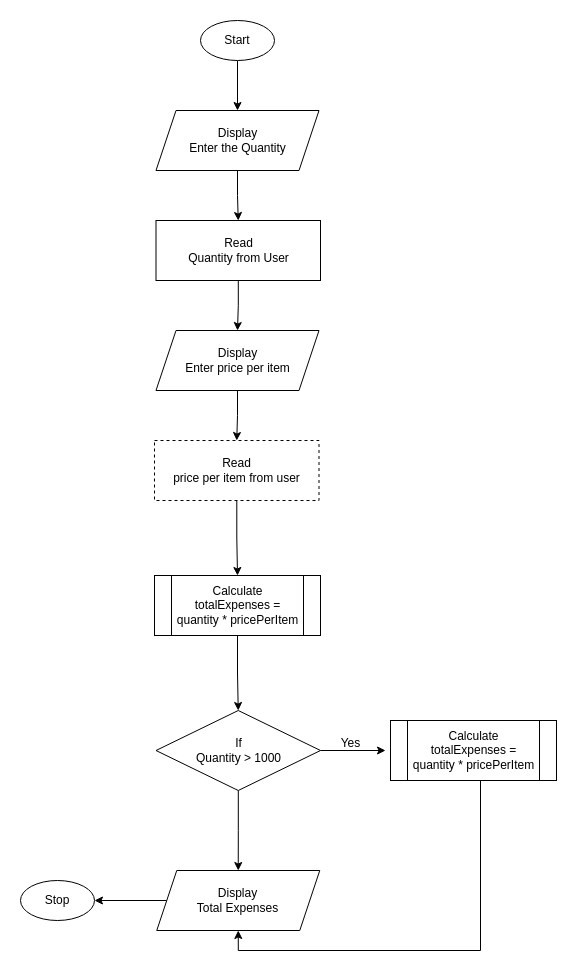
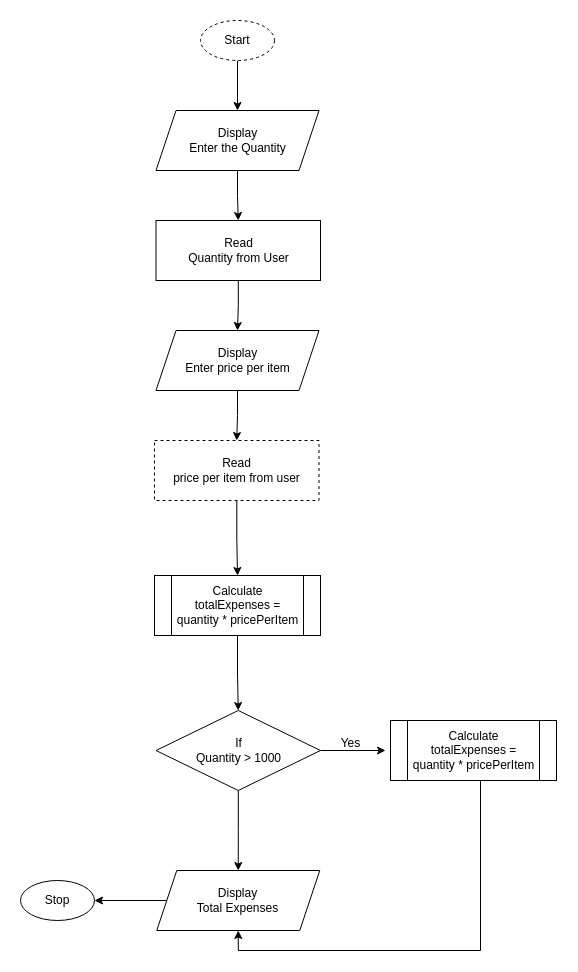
  <mxCell id="0" />
  <mxCell id="1" parent="0" />
  <mxCell id="2" style="edgeStyle=orthogonalEdgeStyle;rounded=0;orthogonalLoop=1;jettySize=auto;html=1;entryX=0.5;entryY=0;entryDx=0;entryDy=0;" parent="1" source="3" target="5" edge="1"><mxGeometry relative="1" as="geometry" /></mxCell>
- <mxCell id="3" value="Start" style="ellipse;whiteSpace=wrap;html=1;" parent="1" vertex="1"><mxGeometry x="200" y="20" width="74" height="40" as="geometry" /></mxCell>
+ <mxCell id="3" value="Start" style="ellipse;whiteSpace=wrap;html=1;dashed=1;" parent="1" vertex="1"><mxGeometry x="200" y="20" width="74" height="40" as="geometry" /></mxCell>
  <mxCell id="4" style="edgeStyle=orthogonalEdgeStyle;rounded=0;orthogonalLoop=1;jettySize=auto;html=1;entryX=0.5;entryY=0;entryDx=0;entryDy=0;" parent="1" source="5" target="7" edge="1"><mxGeometry relative="1" as="geometry" /></mxCell>
  <mxCell id="5" value="Display&lt;br&gt;Enter the Quantity" style="shape=parallelogram;perimeter=parallelogramPerimeter;whiteSpace=wrap;html=1;fixedSize=1;" parent="1" vertex="1"><mxGeometry x="155.5" y="110" width="163" height="60" as="geometry" /></mxCell>
  <mxCell id="6" style="edgeStyle=orthogonalEdgeStyle;rounded=0;orthogonalLoop=1;jettySize=auto;html=1;entryX=0.5;entryY=0;entryDx=0;entryDy=0;" parent="1" source="7" target="9" edge="1"><mxGeometry relative="1" as="geometry" /></mxCell>
  <mxCell id="7" value="Read&lt;br&gt;Quantity from User" style="rounded=0;whiteSpace=wrap;html=1;" parent="1" vertex="1"><mxGeometry x="155.5" y="220" width="164.5" height="60" as="geometry" /></mxCell>
  <mxCell id="8" style="edgeStyle=orthogonalEdgeStyle;rounded=0;orthogonalLoop=1;jettySize=auto;html=1;entryX=0.5;entryY=0;entryDx=0;entryDy=0;" parent="1" source="9" target="11" edge="1"><mxGeometry relative="1" as="geometry" /></mxCell>
  <mxCell id="9" value="Display&lt;br&gt;Enter price per item" style="shape=parallelogram;perimeter=parallelogramPerimeter;whiteSpace=wrap;html=1;fixedSize=1;" parent="1" vertex="1"><mxGeometry x="155.5" y="330" width="163" height="60" as="geometry" /></mxCell>
  <mxCell id="10" style="edgeStyle=orthogonalEdgeStyle;rounded=0;orthogonalLoop=1;jettySize=auto;html=1;entryX=0.5;entryY=0;entryDx=0;entryDy=0;" parent="1" source="11" target="13" edge="1"><mxGeometry relative="1" as="geometry" /></mxCell>
  <mxCell id="11" value="Read&lt;br&gt;price per item from user" style="rounded=0;whiteSpace=wrap;html=1;dashed=1;" parent="1" vertex="1"><mxGeometry x="154" y="440" width="164.5" height="60" as="geometry" /></mxCell>
  <mxCell id="12" style="edgeStyle=orthogonalEdgeStyle;rounded=0;orthogonalLoop=1;jettySize=auto;html=1;entryX=0.5;entryY=0;entryDx=0;entryDy=0;" parent="1" source="13" target="16" edge="1"><mxGeometry relative="1" as="geometry" /></mxCell>
  <mxCell id="13" value="Calculate&lt;br&gt;totalExpenses = quantity * pricePerItem" style="shape=process;whiteSpace=wrap;html=1;backgroundOutline=1;" parent="1" vertex="1"><mxGeometry x="154" y="575" width="166" height="60" as="geometry" /></mxCell>
  <mxCell id="14" style="edgeStyle=orthogonalEdgeStyle;rounded=0;orthogonalLoop=1;jettySize=auto;html=1;entryX=0.5;entryY=0;entryDx=0;entryDy=0;" parent="1" source="16" target="20" edge="1"><mxGeometry relative="1" as="geometry" /></mxCell>
  <mxCell id="15" style="edgeStyle=orthogonalEdgeStyle;rounded=0;orthogonalLoop=1;jettySize=auto;html=1;entryX=-0.03;entryY=0.5;entryDx=0;entryDy=0;entryPerimeter=0;" parent="1" source="16" target="18" edge="1"><mxGeometry relative="1" as="geometry" /></mxCell>
  <mxCell id="16" value="If&lt;br&gt;Quantity &amp;gt; 1000" style="rhombus;whiteSpace=wrap;html=1;" parent="1" vertex="1"><mxGeometry x="155.5" y="710" width="164.5" height="80" as="geometry" /></mxCell>
  <mxCell id="17" style="edgeStyle=orthogonalEdgeStyle;rounded=0;orthogonalLoop=1;jettySize=auto;html=1;entryX=0.5;entryY=1;entryDx=0;entryDy=0;" parent="1" source="18" target="20" edge="1"><mxGeometry relative="1" as="geometry"><Array as="points"><mxPoint x="480" y="950" /><mxPoint x="238" y="950" /></Array></mxGeometry></mxCell>
  <mxCell id="18" value="Calculate&lt;br&gt;totalExpenses = quantity * pricePerItem" style="shape=process;whiteSpace=wrap;html=1;backgroundOutline=1;" parent="1" vertex="1"><mxGeometry x="390" y="720" width="166" height="60" as="geometry" /></mxCell>
  <mxCell id="19" style="edgeStyle=orthogonalEdgeStyle;rounded=0;orthogonalLoop=1;jettySize=auto;html=1;entryX=1;entryY=0.5;entryDx=0;entryDy=0;" parent="1" source="20" target="21" edge="1"><mxGeometry relative="1" as="geometry"><mxPoint x="60" y="900" as="targetPoint" /></mxGeometry></mxCell>
  <mxCell id="20" value="Display&lt;br&gt;Total Expenses" style="shape=parallelogram;perimeter=parallelogramPerimeter;whiteSpace=wrap;html=1;fixedSize=1;" parent="1" vertex="1"><mxGeometry x="156.25" y="870" width="163" height="60" as="geometry" /></mxCell>
  <mxCell id="21" value="Stop" style="ellipse;whiteSpace=wrap;html=1;" parent="1" vertex="1"><mxGeometry x="20" y="880" width="74" height="40" as="geometry" /></mxCell>
  <mxCell id="22" value="Yes" style="text;html=1;align=center;verticalAlign=middle;resizable=0;points=[];autosize=1;strokeColor=none;fillColor=none;" parent="1" vertex="1"><mxGeometry x="330" y="728" width="40" height="30" as="geometry" /></mxCell>
